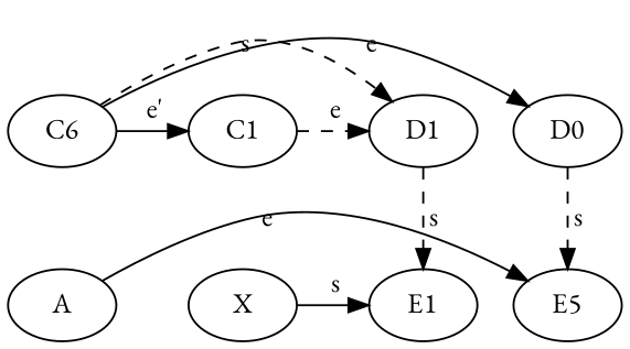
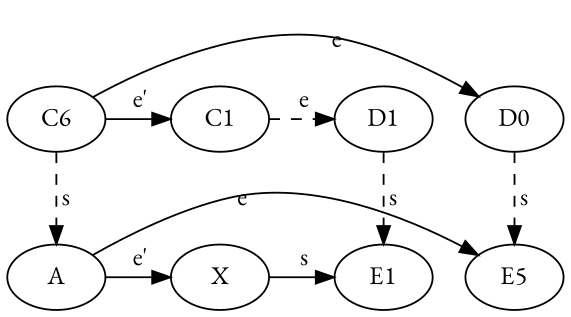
  digraph {
    fontname="EB Garamond"
    node [fontname="EB Garamond"]
    edge [fontname="EB Garamond" weight=5]
    D0
    n2 [label=C6]
    C1
    D1
    n5 [label=E5]
    A
    X
    E1
    subgraph sub_1 {
      rank=same
      D0
      n2
      C1
      D1
    }
    subgraph sub_2 {
      rank=same
      n5
      A
      X
      E1
    }
    D0 -> n5 [label=" s" style=dashed weight=""]
    n2 -> D0 [label=" e"]
    n2 -> C1 [label=" e'"]
-   n2 -> D1 [label=" s" style=dashed weight=""]
+   n2 -> A [label=" s" style=dashed weight=""]
    C1 -> D1 [label=" e" style=dashed weight=1]
    D1 -> E1 [label=" s" style=dashed weight=""]
    A -> n5 [label=" e"]
+   A -> X [label=" e'"]
    X -> E1 [label=" s" weight=1]
  }
